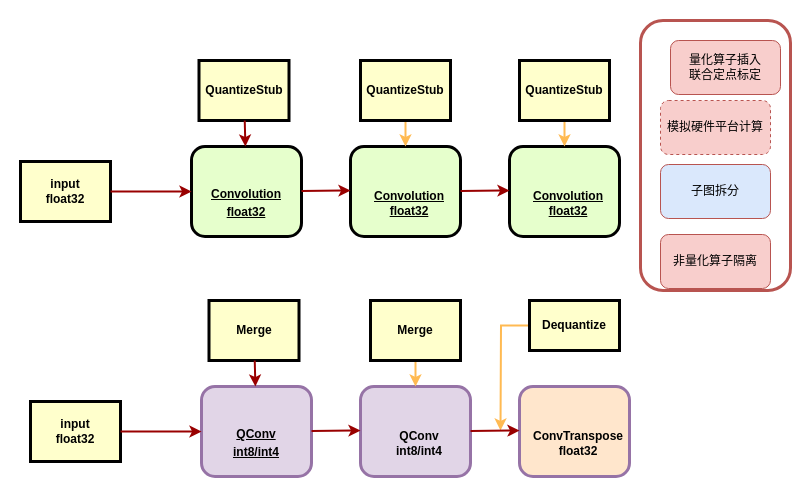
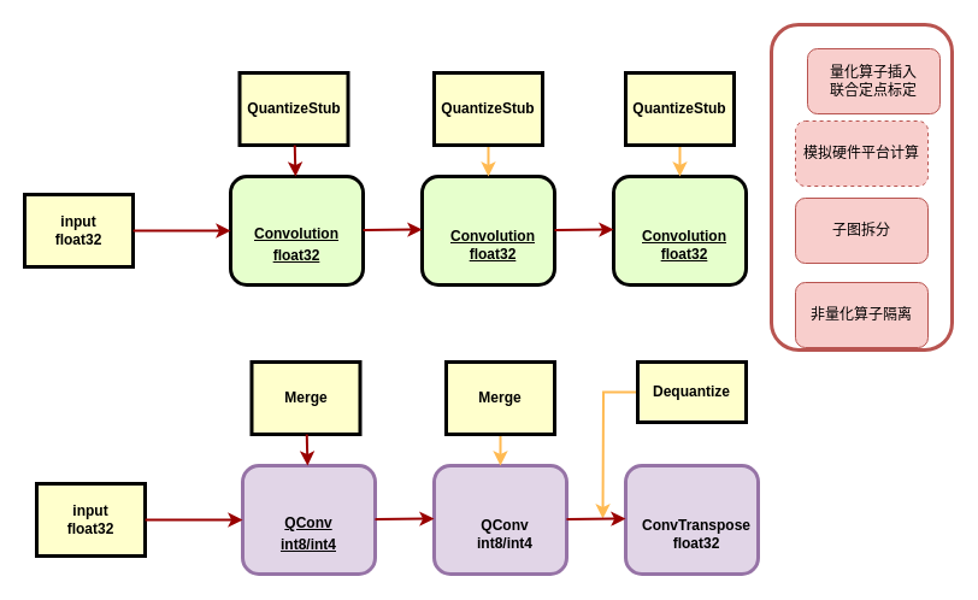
  <mxCell id="0" />
  <mxCell id="1" parent="0" />
  <mxCell id="2" value="&lt;p style=&quot;margin: 0px ; margin-top: 4px ; text-align: center ; text-decoration: underline&quot;&gt;&lt;br&gt;&lt;/p&gt;&lt;p style=&quot;margin: 0px ; margin-top: 4px ; text-align: center ; text-decoration: underline&quot;&gt;&lt;br&gt;&lt;/p&gt;&lt;p style=&quot;margin: 0px ; margin-top: 4px ; text-align: center ; text-decoration: underline&quot;&gt;Convolution&lt;/p&gt;&lt;p style=&quot;margin: 0px ; margin-top: 4px ; text-align: center ; text-decoration: underline&quot;&gt;float32&lt;/p&gt;" style="verticalAlign=middle;align=center;overflow=fill;fontSize=12;fontFamily=Helvetica;html=1;rounded=1;fontStyle=1;strokeWidth=3;fillColor=#E6FFCC" parent="1" vertex="1"><mxGeometry x="191" y="146" width="110" height="90" as="geometry" /></mxCell>
  <mxCell id="3" value="QuantizeStub" style="whiteSpace=wrap;align=center;verticalAlign=middle;fontStyle=1;strokeWidth=3;fillColor=#FFFFCC" parent="1" vertex="1"><mxGeometry x="198.5" y="60" width="90" height="60" as="geometry" /></mxCell>
  <mxCell id="4" value="input&#10;float32" style="whiteSpace=wrap;align=center;verticalAlign=middle;fontStyle=1;strokeWidth=3;fillColor=#FFFFCC" parent="1" vertex="1"><mxGeometry x="20" y="161" width="90" height="60" as="geometry" /></mxCell>
  <mxCell id="5" value="&lt;p style=&quot;margin: 0px ; margin-left: 8px&quot;&gt;&lt;br&gt;&lt;/p&gt;&lt;p style=&quot;margin: 0px ; margin-left: 8px&quot;&gt;&lt;br&gt;&lt;/p&gt;&lt;p style=&quot;margin: 0px ; margin-left: 8px&quot;&gt;&lt;br&gt;&lt;/p&gt;&lt;p style=&quot;margin: 0px ; margin-left: 8px&quot;&gt;&lt;u&gt;Convolution&lt;/u&gt;&lt;/p&gt;&lt;p style=&quot;margin: 0px ; margin-left: 8px&quot;&gt;&lt;u&gt;float32&lt;/u&gt;&lt;/p&gt;" style="verticalAlign=middle;align=center;overflow=fill;fontSize=12;fontFamily=Helvetica;html=1;rounded=1;fontStyle=1;strokeWidth=3;fillColor=#E6FFCC" parent="1" vertex="1"><mxGeometry x="350" y="146" width="110" height="90" as="geometry" /></mxCell>
  <mxCell id="6" value="" style="edgeStyle=none;noEdgeStyle=1;strokeColor=#990000;strokeWidth=2" parent="1" source="3" target="2" edge="1"><mxGeometry width="100" height="100" relative="1" as="geometry"><mxPoint x="10" y="230" as="sourcePoint" /><mxPoint x="110" y="130" as="targetPoint" /></mxGeometry></mxCell>
  <mxCell id="7" value="" style="edgeStyle=none;noEdgeStyle=1;strokeColor=#990000;strokeWidth=2" parent="1" source="4" target="2" edge="1"><mxGeometry width="100" height="100" relative="1" as="geometry"><mxPoint x="270" y="170" as="sourcePoint" /><mxPoint x="370" y="70" as="targetPoint" /></mxGeometry></mxCell>
  <mxCell id="8" value="" style="edgeStyle=orthogonalEdgeStyle;rounded=0;orthogonalLoop=1;jettySize=auto;html=1;strokeWidth=2;strokeColor=#FFBA52;" edge="1" parent="1" source="9" target="5"><mxGeometry relative="1" as="geometry" /></mxCell>
  <mxCell id="9" value="QuantizeStub" style="whiteSpace=wrap;align=center;verticalAlign=middle;fontStyle=1;strokeWidth=3;fillColor=#FFFFCC" vertex="1" parent="1"><mxGeometry x="360" y="60" width="90" height="60" as="geometry" /></mxCell>
  <mxCell id="10" value="" style="edgeStyle=none;noEdgeStyle=1;strokeColor=#990000;strokeWidth=2" edge="1" parent="1"><mxGeometry width="100" height="100" relative="1" as="geometry"><mxPoint x="301" y="190.5" as="sourcePoint" /><mxPoint x="350" y="190" as="targetPoint" /></mxGeometry></mxCell>
  <mxCell id="11" value="&lt;p style=&quot;margin: 0px ; margin-left: 8px&quot;&gt;&lt;br&gt;&lt;/p&gt;&lt;p style=&quot;margin: 0px ; margin-left: 8px&quot;&gt;&lt;br&gt;&lt;/p&gt;&lt;p style=&quot;margin: 0px ; margin-left: 8px&quot;&gt;&lt;br&gt;&lt;/p&gt;&lt;p style=&quot;margin: 0px ; margin-left: 8px&quot;&gt;&lt;u&gt;Convolution&lt;/u&gt;&lt;/p&gt;&lt;p style=&quot;margin: 0px ; margin-left: 8px&quot;&gt;&lt;u&gt;float32&lt;/u&gt;&lt;/p&gt;" style="verticalAlign=middle;align=center;overflow=fill;fontSize=12;fontFamily=Helvetica;html=1;rounded=1;fontStyle=1;strokeWidth=3;fillColor=#E6FFCC" vertex="1" parent="1"><mxGeometry x="509" y="146" width="110" height="90" as="geometry" /></mxCell>
  <mxCell id="12" value="" style="edgeStyle=orthogonalEdgeStyle;rounded=0;orthogonalLoop=1;jettySize=auto;html=1;strokeWidth=2;strokeColor=#FFBA52;" edge="1" parent="1" source="13" target="11"><mxGeometry relative="1" as="geometry" /></mxCell>
  <mxCell id="13" value="QuantizeStub" style="whiteSpace=wrap;align=center;verticalAlign=middle;fontStyle=1;strokeWidth=3;fillColor=#FFFFCC" vertex="1" parent="1"><mxGeometry x="519" y="60" width="90" height="60" as="geometry" /></mxCell>
  <mxCell id="14" value="" style="edgeStyle=none;noEdgeStyle=1;strokeColor=#990000;strokeWidth=2" edge="1" parent="1"><mxGeometry width="100" height="100" relative="1" as="geometry"><mxPoint x="460" y="190.5" as="sourcePoint" /><mxPoint x="509" y="190" as="targetPoint" /></mxGeometry></mxCell>
  <mxCell id="15" value="&lt;p style=&quot;margin: 0px ; margin-top: 4px ; text-align: center ; text-decoration: underline&quot;&gt;&lt;br&gt;&lt;/p&gt;&lt;p style=&quot;margin: 0px ; margin-top: 4px ; text-align: center ; text-decoration: underline&quot;&gt;&lt;br&gt;&lt;/p&gt;&lt;p style=&quot;margin: 0px ; margin-top: 4px ; text-align: center ; text-decoration: underline&quot;&gt;QConv&lt;/p&gt;&lt;p style=&quot;margin: 0px ; margin-top: 4px ; text-align: center ; text-decoration: underline&quot;&gt;int8/int4&lt;/p&gt;" style="verticalAlign=middle;align=center;overflow=fill;fontSize=12;fontFamily=Helvetica;html=1;rounded=1;fontStyle=1;strokeWidth=3;fillColor=#e1d5e7;strokeColor=#9673a6;" vertex="1" parent="1"><mxGeometry x="201" y="386" width="110" height="90" as="geometry" /></mxCell>
  <mxCell id="16" value="Merge" style="whiteSpace=wrap;align=center;verticalAlign=middle;fontStyle=1;strokeWidth=3;fillColor=#FFFFCC" vertex="1" parent="1"><mxGeometry x="208.5" y="300" width="90" height="60" as="geometry" /></mxCell>
  <mxCell id="17" value="input&#10;float32" style="whiteSpace=wrap;align=center;verticalAlign=middle;fontStyle=1;strokeWidth=3;fillColor=#FFFFCC" vertex="1" parent="1"><mxGeometry x="30" y="401" width="90" height="60" as="geometry" /></mxCell>
  <mxCell id="18" value="&lt;p style=&quot;margin: 0px ; margin-left: 8px&quot;&gt;&lt;br&gt;&lt;/p&gt;&lt;p style=&quot;margin: 0px ; margin-left: 8px&quot;&gt;&lt;br&gt;&lt;/p&gt;&lt;p style=&quot;margin: 0px ; margin-left: 8px&quot;&gt;&lt;br&gt;&lt;/p&gt;&lt;p style=&quot;margin: 0px ; margin-left: 8px&quot;&gt;QConv&lt;/p&gt;&lt;p style=&quot;margin: 0px ; margin-left: 8px&quot;&gt;int8/int4&lt;/p&gt;" style="verticalAlign=middle;align=center;overflow=fill;fontSize=12;fontFamily=Helvetica;html=1;rounded=1;fontStyle=1;strokeWidth=3;fillColor=#e1d5e7;strokeColor=#9673a6;" vertex="1" parent="1"><mxGeometry x="360" y="386" width="110" height="90" as="geometry" /></mxCell>
  <mxCell id="19" value="" style="edgeStyle=none;noEdgeStyle=1;strokeColor=#990000;strokeWidth=2" edge="1" parent="1" source="16" target="15"><mxGeometry width="100" height="100" relative="1" as="geometry"><mxPoint x="20" y="470" as="sourcePoint" /><mxPoint x="120" y="370" as="targetPoint" /></mxGeometry></mxCell>
  <mxCell id="20" value="" style="edgeStyle=none;noEdgeStyle=1;strokeColor=#990000;strokeWidth=2" edge="1" parent="1" source="17" target="15"><mxGeometry width="100" height="100" relative="1" as="geometry"><mxPoint x="280" y="410" as="sourcePoint" /><mxPoint x="380" y="310" as="targetPoint" /></mxGeometry></mxCell>
  <mxCell id="21" value="" style="edgeStyle=orthogonalEdgeStyle;rounded=0;orthogonalLoop=1;jettySize=auto;html=1;strokeWidth=2;strokeColor=#FFBA52;" edge="1" parent="1" source="22" target="18"><mxGeometry relative="1" as="geometry" /></mxCell>
  <mxCell id="22" value="Merge" style="whiteSpace=wrap;align=center;verticalAlign=middle;fontStyle=1;strokeWidth=3;fillColor=#FFFFCC" vertex="1" parent="1"><mxGeometry x="370" y="300" width="90" height="60" as="geometry" /></mxCell>
  <mxCell id="23" value="" style="edgeStyle=none;noEdgeStyle=1;strokeColor=#990000;strokeWidth=2" edge="1" parent="1"><mxGeometry width="100" height="100" relative="1" as="geometry"><mxPoint x="311" y="430.5" as="sourcePoint" /><mxPoint x="360" y="430" as="targetPoint" /></mxGeometry></mxCell>
- <mxCell id="24" value="&lt;p style=&quot;margin: 0px ; margin-left: 8px&quot;&gt;&lt;br&gt;&lt;/p&gt;&lt;p style=&quot;margin: 0px ; margin-left: 8px&quot;&gt;&lt;br&gt;&lt;/p&gt;&lt;p style=&quot;margin: 0px ; margin-left: 8px&quot;&gt;&lt;br&gt;&lt;/p&gt;&lt;p style=&quot;margin: 0px ; margin-left: 8px&quot;&gt;ConvTranspose&lt;/p&gt;&lt;p style=&quot;margin: 0px ; margin-left: 8px&quot;&gt;float32&lt;/p&gt;" style="verticalAlign=middle;align=center;overflow=fill;fontSize=12;fontFamily=Helvetica;html=1;rounded=1;fontStyle=1;strokeWidth=3;fillColor=#ffe6cc;strokeColor=#9673a6;" vertex="1" parent="1"><mxGeometry x="519" y="386" width="110" height="90" as="geometry" /></mxCell>
+ <mxCell id="24" value="&lt;p style=&quot;margin: 0px ; margin-left: 8px&quot;&gt;&lt;br&gt;&lt;/p&gt;&lt;p style=&quot;margin: 0px ; margin-left: 8px&quot;&gt;&lt;br&gt;&lt;/p&gt;&lt;p style=&quot;margin: 0px ; margin-left: 8px&quot;&gt;&lt;br&gt;&lt;/p&gt;&lt;p style=&quot;margin: 0px ; margin-left: 8px&quot;&gt;ConvTranspose&lt;/p&gt;&lt;p style=&quot;margin: 0px ; margin-left: 8px&quot;&gt;float32&lt;/p&gt;" style="verticalAlign=middle;align=center;overflow=fill;fontSize=12;fontFamily=Helvetica;html=1;rounded=1;fontStyle=1;strokeWidth=3;fillColor=#e1d5e7;strokeColor=#9673a6;" vertex="1" parent="1"><mxGeometry x="519" y="386" width="110" height="90" as="geometry" /></mxCell>
  <mxCell id="25" style="edgeStyle=orthogonalEdgeStyle;rounded=0;orthogonalLoop=1;jettySize=auto;html=1;exitX=0;exitY=0.5;exitDx=0;exitDy=0;strokeColor=#FFBA52;strokeWidth=2;" edge="1" parent="1" source="26"><mxGeometry relative="1" as="geometry"><mxPoint x="500" y="430" as="targetPoint" /></mxGeometry></mxCell>
  <mxCell id="26" value="Dequantize" style="whiteSpace=wrap;align=center;verticalAlign=middle;fontStyle=1;strokeWidth=3;fillColor=#FFFFCC" vertex="1" parent="1"><mxGeometry x="529" y="300" width="90" height="50" as="geometry" /></mxCell>
  <mxCell id="27" value="" style="edgeStyle=none;noEdgeStyle=1;strokeColor=#990000;strokeWidth=2" edge="1" parent="1"><mxGeometry width="100" height="100" relative="1" as="geometry"><mxPoint x="470" y="430.5" as="sourcePoint" /><mxPoint x="519" y="430" as="targetPoint" /></mxGeometry></mxCell>
  <mxCell id="28" value="量化算子插入&lt;br&gt;联合定点标定" style="rounded=1;whiteSpace=wrap;html=1;fillColor=#f8cecc;strokeColor=#b85450;" vertex="1" parent="1"><mxGeometry x="670" y="40" width="110" height="54" as="geometry" /></mxCell>
  <mxCell id="29" value="模拟硬件平台计算" style="rounded=1;whiteSpace=wrap;html=1;fillColor=#f8cecc;strokeColor=#b85450;dashed=1;" vertex="1" parent="1"><mxGeometry x="660" y="100" width="110" height="54" as="geometry" /></mxCell>
- <mxCell id="30" value="子图拆分" style="rounded=1;whiteSpace=wrap;html=1;fillColor=#dae8fc;strokeColor=#b85450;" vertex="1" parent="1"><mxGeometry x="660" y="164" width="110" height="54" as="geometry" /></mxCell>
+ <mxCell id="30" value="子图拆分" style="rounded=1;whiteSpace=wrap;html=1;fillColor=#f8cecc;strokeColor=#b85450;" vertex="1" parent="1"><mxGeometry x="660" y="164" width="110" height="54" as="geometry" /></mxCell>
  <mxCell id="31" value="非量化算子隔离" style="rounded=1;whiteSpace=wrap;html=1;fillColor=#f8cecc;strokeColor=#b85450;" vertex="1" parent="1"><mxGeometry x="660" y="234" width="110" height="54" as="geometry" /></mxCell>
  <mxCell id="32" value="" style="rounded=1;whiteSpace=wrap;html=1;fillColor=none;strokeColor=#b85450;strokeWidth=3;" vertex="1" parent="1"><mxGeometry x="640" y="20" width="150" height="270" as="geometry" /></mxCell>
